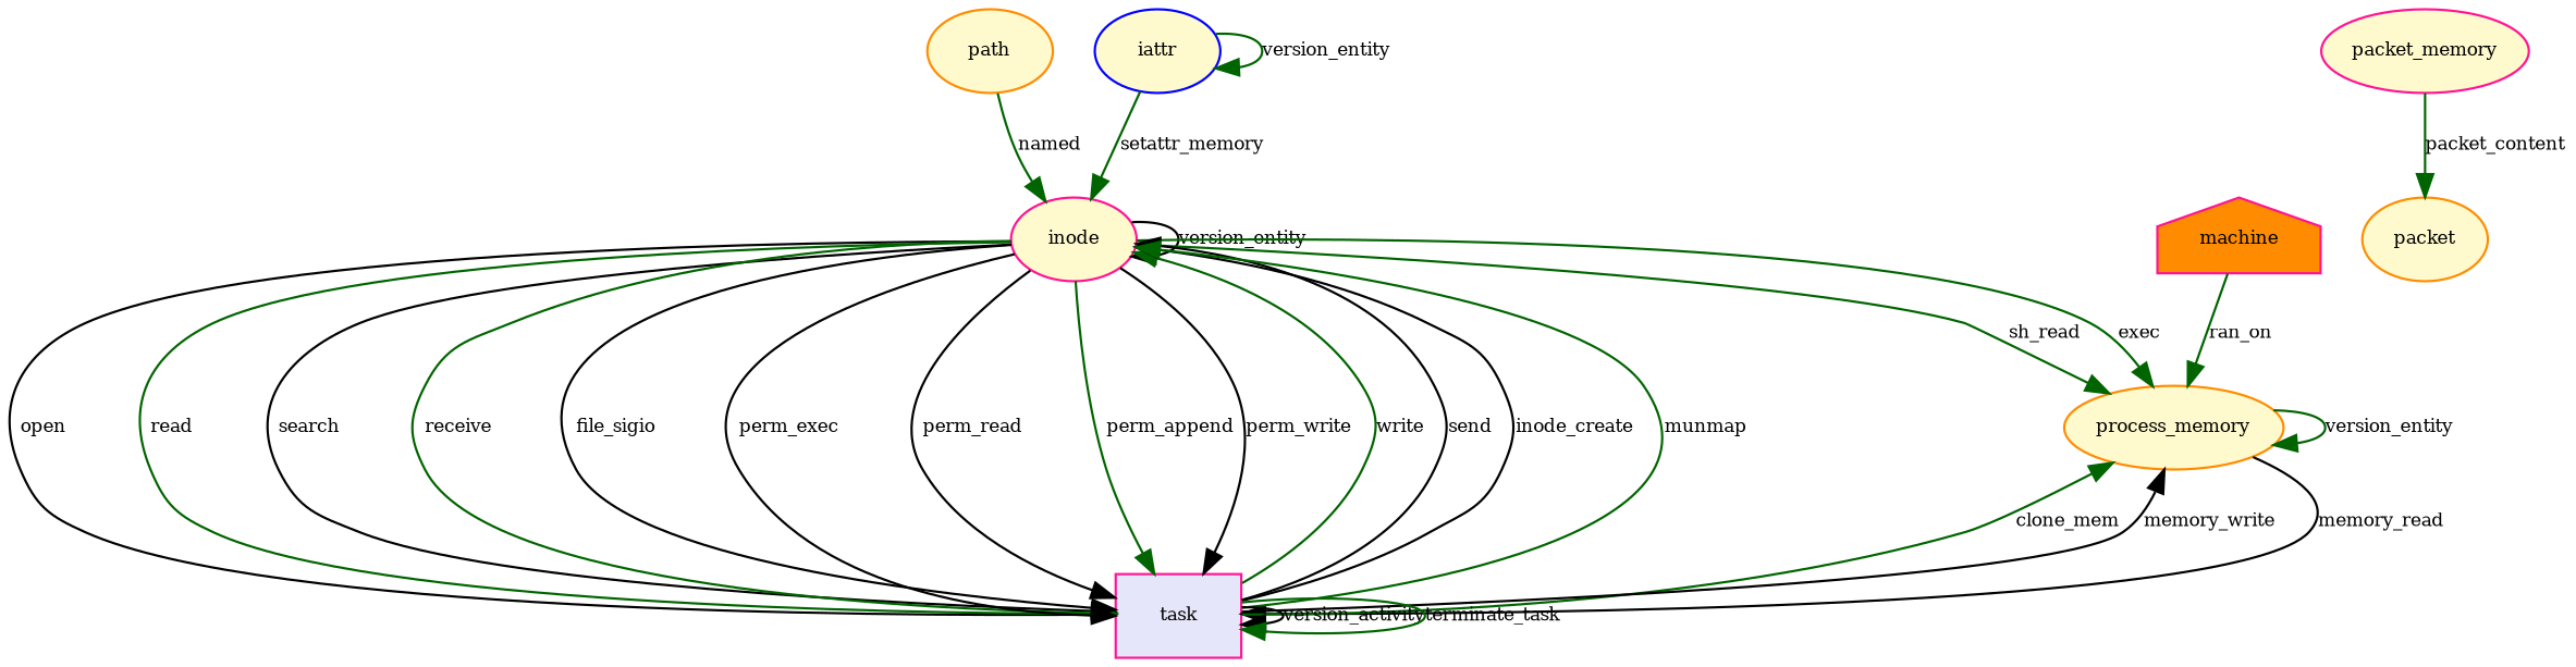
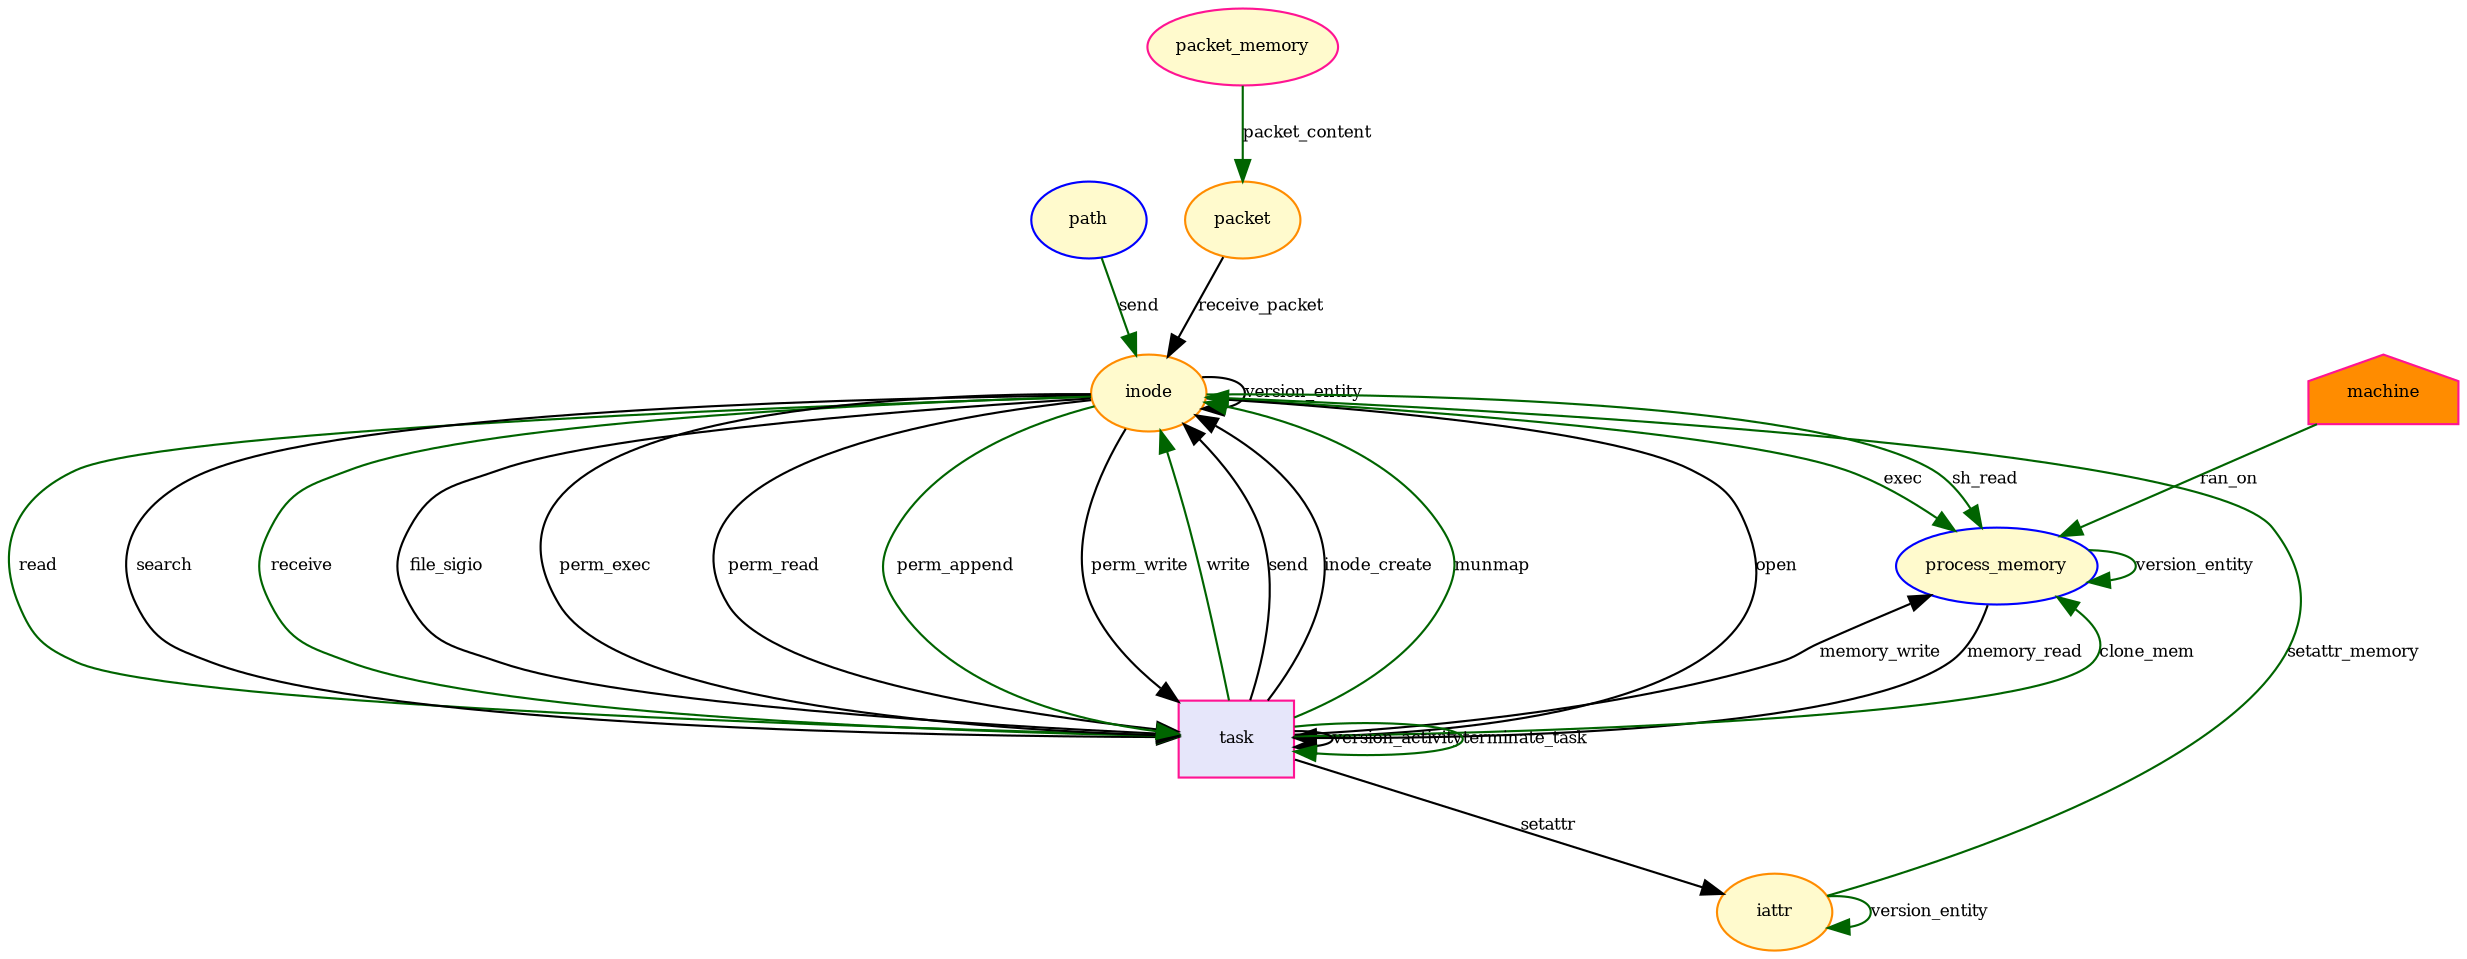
  digraph {
    node [color=deeppink fillcolor="#fffacd" fontsize=8 shape=ellipse style=filled]
    edge [color=darkgreen fontsize=8]
-   n1 [color=darkorange label=path]
-   n2 [label=inode]
-   n3 [color=darkorange label=process_memory]
+   n1 [color=blue label=path]
+   n2 [color=darkorange label=inode]
+   n3 [color=blue label=process_memory]
    n4 [fillcolor="#e6e6fa" label=task shape=rectangle]
-   n5 [color=blue label=iattr]
+   n5 [color=darkorange label=iattr]
    n6 [fillcolor="#ff8c00" label=machine shape=house]
    n7 [label=packet_memory]
    n8 [color=darkorange label=packet]
-   n1 -> n2 [label=named]
+   n1 -> n2 [label=send]
    n2 -> n2 [color=black label=version_entity]
    n2 -> n3 [label=exec]
    n2 -> n3 [label=sh_read]
    n2 -> n4 [color=black label=open]
    n2 -> n4 [label=read]
    n2 -> n4 [color=black label=search]
    n2 -> n4 [label=receive]
    n2 -> n4 [color=black label=file_sigio]
    n2 -> n4 [color=black label=perm_exec]
    n2 -> n4 [color=black label=perm_read]
    n2 -> n4 [label=perm_append]
    n2 -> n4 [color=black label=perm_write]
    n3 -> n3 [label=version_entity]
    n3 -> n4 [color=black label=memory_read]
    n4 -> n2 [label=write]
    n4 -> n2 [color=black label=send]
    n4 -> n2 [color=black label=inode_create]
    n4 -> n2 [label=munmap]
    n4 -> n3 [label=clone_mem]
    n4 -> n3 [color=black label=memory_write]
    n4 -> n4 [color=black label=version_activity]
    n4 -> n4 [label=terminate_task]
+   n4 -> n5 [color=black label=setattr]
    n5 -> n2 [label=setattr_memory]
    n5 -> n5 [label=version_entity]
    n6 -> n3 [label=ran_on]
    n7 -> n8 [label=packet_content]
+   n8 -> n2 [color=black label=receive_packet]
  }
